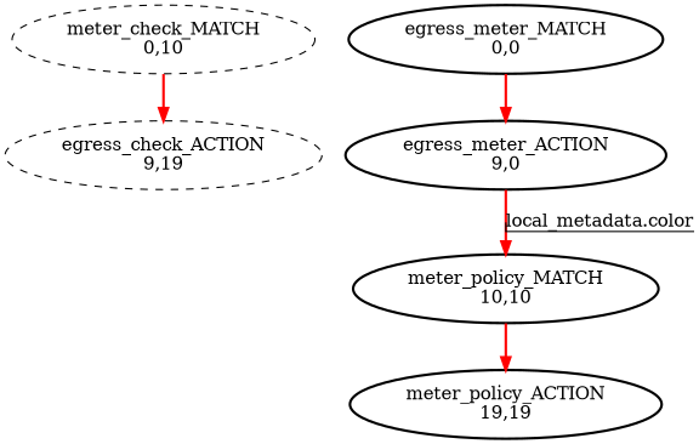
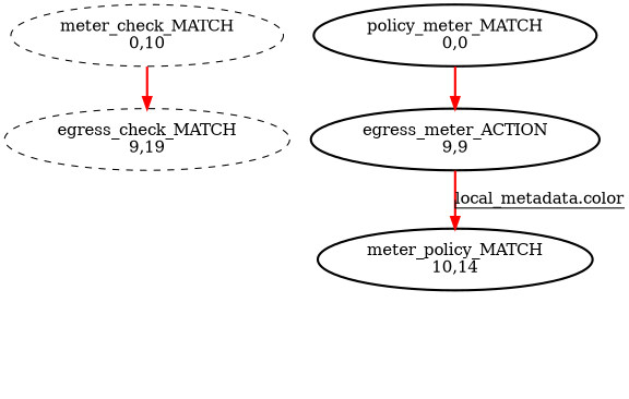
  digraph {
    node [style=bold]
    edge [color=red style=bold]
-   n1 [label="egress_check_ACTION\n9,19" style=dashed]
+   n1 [label="egress_check_MATCH\n9,19" style=dashed]
    n2 [label="meter_check_MATCH\n0,10" style=dashed]
-   n3 [label="egress_meter_ACTION\n9,0"]
-   n4 [label="meter_policy_MATCH\n10,10"]
-   n5 [label="meter_policy_ACTION\n19,19"]
-   n6 [label="egress_meter_MATCH\n0,0"]
+   n3 [label="egress_meter_ACTION\n9,9"]
+   n4 [label="meter_policy_MATCH\n10,14"]
+   n6 [label="policy_meter_MATCH\n0,0"]
    n2 -> n1
    n3 -> n4 [decorate=true label="local_metadata.color"]
-   n4 -> n5
    n6 -> n3
  }
